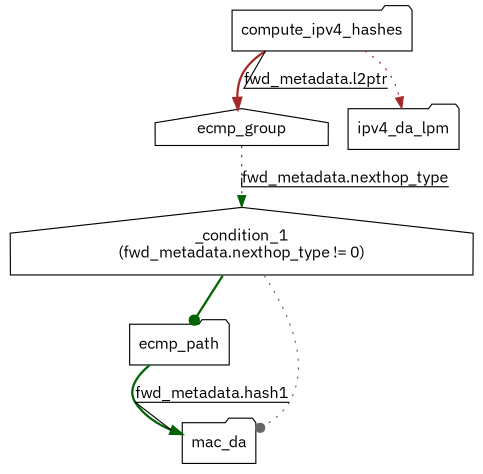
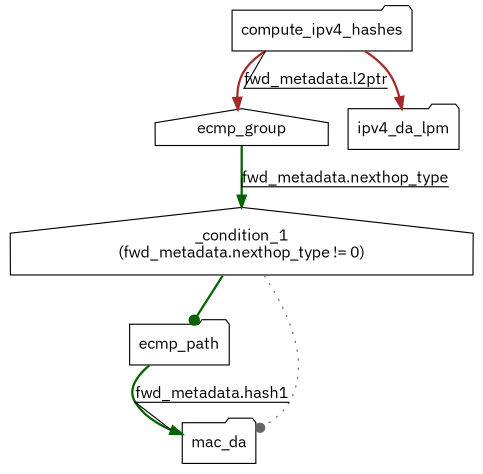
  digraph {
    fontname="IBM Plex Sans"
    node [fontname="IBM Plex Sans" shape=folder]
    edge [color=darkgreen decorate=true fontname="IBM Plex Sans" style=bold]
    n1 [label="_condition_1\n(fwd_metadata.nexthop_type != 0)" shape=house]
    ecmp_path
    mac_da
    ecmp_group [shape=house]
    compute_ipv4_hashes
    ipv4_da_lpm
    n1 -> ecmp_path [arrowhead=dot]
    n1 -> mac_da [arrowhead=dot color=gray40 style=dotted decorate=""]
    ecmp_path -> mac_da [label="fwd_metadata.hash1"]
-   ecmp_group -> n1 [label="fwd_metadata.nexthop_type" style=dotted]
+   ecmp_group -> n1 [label="fwd_metadata.nexthop_type"]
    compute_ipv4_hashes -> ecmp_group [color=brown label="fwd_metadata.l2ptr"]
-   compute_ipv4_hashes -> ipv4_da_lpm [color=brown style=dotted decorate=""]
+   compute_ipv4_hashes -> ipv4_da_lpm [color=brown decorate=""]
  }
